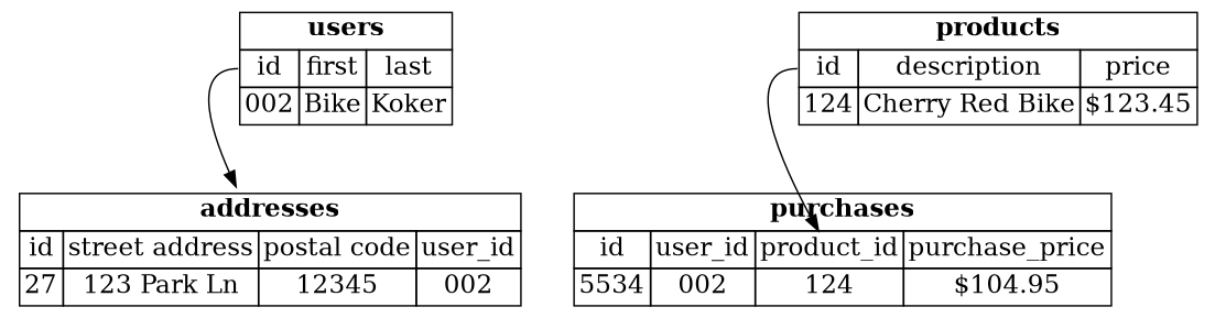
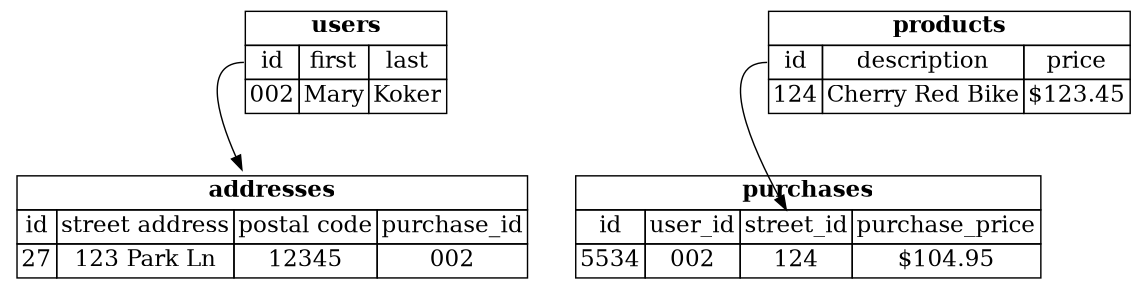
  digraph {
    node [fontsize=16 shape=none]
    edge [tailport=f0]
-   n1 [label=< <table border="0" cellborder="1" cellspacing="0">   <tr><td colspan="3"><b>users</b></td></tr>   <tr><td port="f0">id</td><td port="f1">first</td><td port="f2">last</td></tr>   <tr><td>002</td><td port="f1">Bike</td><td port="f2">Koker</td></tr>   </table>>]
-   n2 [label=< <table border="0" cellborder="1" cellspacing="0">   <tr><td colspan="4"><b>addresses</b></td></tr>   <tr>     <td port="f0">id</td>     <td port="f1">street address</td>     <td port="f2">postal code</td>     <td port="f3">user_id</td>   </tr>   <tr>     <td port="f0">27</td>     <td port="f1">123 Park Ln</td>     <td port="f2">12345</td>     <td port="f3">002</td>   </tr>   </table>>]
-   n3 [label=< <table border="0" cellborder="1" cellspacing="0">   <tr><td colspan="5"><b>purchases</b></td></tr>   <tr><td>id</td><td port="f1">user_id</td><td port="f2">product_id</td><td>purchase_price</td></tr>   <tr><td>5534</td><td port="f1">002</td><td port="f2">124</td><td>$104.95</td></tr>   </table>>]
+   n1 [label=< <table border="0" cellborder="1" cellspacing="0">   <tr><td colspan="3"><b>users</b></td></tr>   <tr><td port="f0">id</td><td port="f1">first</td><td port="f2">last</td></tr>   <tr><td>002</td><td port="f1">Mary</td><td port="f2">Koker</td></tr>   </table>>]
+   n2 [label=< <table border="0" cellborder="1" cellspacing="0">   <tr><td colspan="4"><b>addresses</b></td></tr>   <tr>     <td port="f0">id</td>     <td port="f1">street address</td>     <td port="f2">postal code</td>     <td port="f3">purchase_id</td>   </tr>   <tr>     <td port="f0">27</td>     <td port="f1">123 Park Ln</td>     <td port="f2">12345</td>     <td port="f3">002</td>   </tr>   </table>>]
+   n3 [label=< <table border="0" cellborder="1" cellspacing="0">   <tr><td colspan="5"><b>purchases</b></td></tr>   <tr><td>id</td><td port="f1">user_id</td><td port="f2">street_id</td><td>purchase_price</td></tr>   <tr><td>5534</td><td port="f1">002</td><td port="f2">124</td><td>$104.95</td></tr>   </table>>]
    n4 [label=< <table border="0" cellborder="1" cellspacing="0">   <tr><td colspan="3"><b>products</b></td></tr>   <tr><td port="f0">id</td><td port="f1">description</td><td port="f2">price</td></tr>   <tr><td>124</td><td port="f1">Cherry Red Bike</td><td port="f2">$123.45</td></tr>   </table>>]
    n1 -> n2
    n4 -> n3 [headport=f2]
  }
